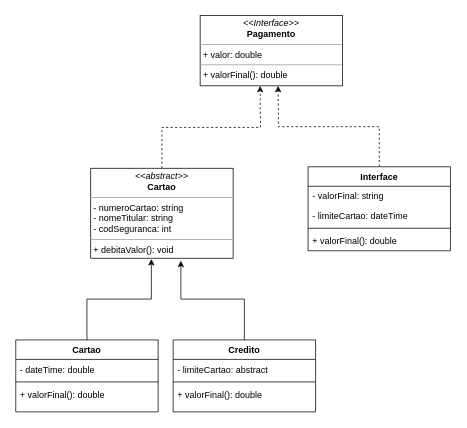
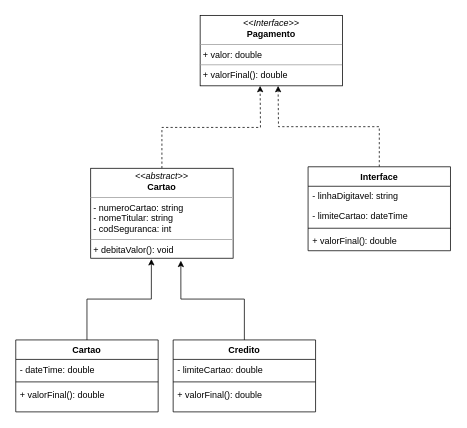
  <mxCell id="0" />
  <mxCell id="1" parent="0" />
  <mxCell id="2" style="edgeStyle=orthogonalEdgeStyle;rounded=0;orthogonalLoop=1;jettySize=auto;html=1;exitX=0.5;exitY=0;exitDx=0;exitDy=0;dashed=1;" parent="1" source="3" edge="1"><mxGeometry relative="1" as="geometry"><mxPoint x="346" y="114" as="targetPoint" /></mxGeometry></mxCell>
  <mxCell id="3" value="&lt;p style=&quot;margin: 0px ; margin-top: 4px ; text-align: center&quot;&gt;&lt;i&gt;&amp;lt;&amp;lt;abstract&amp;gt;&amp;gt;&lt;/i&gt;&lt;br&gt;&lt;b&gt;Cartao&lt;/b&gt;&lt;/p&gt;&lt;hr size=&quot;1&quot;&gt;&lt;p style=&quot;margin: 0px ; margin-left: 4px&quot;&gt;- numeroCartao: string&lt;/p&gt;&lt;p style=&quot;margin: 0px ; margin-left: 4px&quot;&gt;- nomeTitular: string&lt;br&gt;- codSeguranca: int&lt;/p&gt;&lt;hr size=&quot;1&quot;&gt;&lt;p style=&quot;margin: 0px ; margin-left: 4px&quot;&gt;+ debitaValor(): void&lt;br&gt;&lt;/p&gt;" style="verticalAlign=top;align=left;overflow=fill;fontSize=12;fontFamily=Helvetica;html=1;" parent="1" vertex="1"><mxGeometry x="120" y="224" width="190" height="120" as="geometry" /></mxCell>
  <mxCell id="4" style="edgeStyle=orthogonalEdgeStyle;rounded=0;orthogonalLoop=1;jettySize=auto;html=1;exitX=0.5;exitY=0;exitDx=0;exitDy=0;dashed=1;" parent="1" source="5" edge="1"><mxGeometry relative="1" as="geometry"><mxPoint x="370" y="114" as="targetPoint" /></mxGeometry></mxCell>
  <mxCell id="5" value="Interface" style="swimlane;fontStyle=1;align=center;verticalAlign=top;childLayout=stackLayout;horizontal=1;startSize=26;horizontalStack=0;resizeParent=1;resizeParentMax=0;resizeLast=0;collapsible=1;marginBottom=0;" parent="1" vertex="1"><mxGeometry x="410" y="222" width="190" height="112" as="geometry" /></mxCell>
- <mxCell id="6" value="- valorFinal: string" style="text;strokeColor=none;fillColor=none;align=left;verticalAlign=top;spacingLeft=4;spacingRight=4;overflow=hidden;rotatable=0;points=[[0,0.5],[1,0.5]];portConstraint=eastwest;" parent="5" vertex="1"><mxGeometry y="26" width="190" height="26" as="geometry" /></mxCell>
+ <mxCell id="6" value="- linhaDigitavel: string" style="text;strokeColor=none;fillColor=none;align=left;verticalAlign=top;spacingLeft=4;spacingRight=4;overflow=hidden;rotatable=0;points=[[0,0.5],[1,0.5]];portConstraint=eastwest;" parent="5" vertex="1"><mxGeometry y="26" width="190" height="26" as="geometry" /></mxCell>
  <mxCell id="7" value="- limiteCartao: dateTime" style="text;strokeColor=none;fillColor=none;align=left;verticalAlign=top;spacingLeft=4;spacingRight=4;overflow=hidden;rotatable=0;points=[[0,0.5],[1,0.5]];portConstraint=eastwest;" parent="5" vertex="1"><mxGeometry y="52" width="190" height="26" as="geometry" /></mxCell>
  <mxCell id="8" value="" style="line;strokeWidth=1;fillColor=none;align=left;verticalAlign=middle;spacingTop=-1;spacingLeft=3;spacingRight=3;rotatable=0;labelPosition=right;points=[];portConstraint=eastwest;" parent="5" vertex="1"><mxGeometry y="78" width="190" height="8" as="geometry" /></mxCell>
  <mxCell id="9" value="+ valorFinal(): double" style="text;strokeColor=none;fillColor=none;align=left;verticalAlign=top;spacingLeft=4;spacingRight=4;overflow=hidden;rotatable=0;points=[[0,0.5],[1,0.5]];portConstraint=eastwest;" parent="5" vertex="1"><mxGeometry y="86" width="190" height="26" as="geometry" /></mxCell>
  <mxCell id="10" style="edgeStyle=orthogonalEdgeStyle;rounded=0;orthogonalLoop=1;jettySize=auto;html=1;exitX=0.5;exitY=0;exitDx=0;exitDy=0;entryX=0.426;entryY=1.009;entryDx=0;entryDy=0;entryPerimeter=0;" parent="1" source="11" target="3" edge="1"><mxGeometry relative="1" as="geometry" /></mxCell>
  <mxCell id="11" value="Cartao" style="swimlane;fontStyle=1;align=center;verticalAlign=top;childLayout=stackLayout;horizontal=1;startSize=26;horizontalStack=0;resizeParent=1;resizeParentMax=0;resizeLast=0;collapsible=1;marginBottom=0;" parent="1" vertex="1"><mxGeometry x="20" y="453" width="190" height="96" as="geometry" /></mxCell>
  <mxCell id="12" value="- dateTime: double" style="text;strokeColor=none;fillColor=none;align=left;verticalAlign=top;spacingLeft=4;spacingRight=4;overflow=hidden;rotatable=0;points=[[0,0.5],[1,0.5]];portConstraint=eastwest;" parent="11" vertex="1"><mxGeometry y="26" width="190" height="26" as="geometry" /></mxCell>
  <mxCell id="13" value="" style="line;strokeWidth=1;fillColor=none;align=left;verticalAlign=middle;spacingTop=-1;spacingLeft=3;spacingRight=3;rotatable=0;labelPosition=right;points=[];portConstraint=eastwest;" parent="11" vertex="1"><mxGeometry y="52" width="190" height="8" as="geometry" /></mxCell>
  <mxCell id="14" value="+ valorFinal(): double&#10;" style="text;strokeColor=none;fillColor=none;align=left;verticalAlign=top;spacingLeft=4;spacingRight=4;overflow=hidden;rotatable=0;points=[[0,0.5],[1,0.5]];portConstraint=eastwest;" parent="11" vertex="1"><mxGeometry y="60" width="190" height="36" as="geometry" /></mxCell>
  <mxCell id="15" style="edgeStyle=orthogonalEdgeStyle;rounded=0;orthogonalLoop=1;jettySize=auto;html=1;exitX=0.5;exitY=0;exitDx=0;exitDy=0;entryX=0.633;entryY=1.027;entryDx=0;entryDy=0;entryPerimeter=0;" parent="1" source="16" target="3" edge="1"><mxGeometry relative="1" as="geometry"><mxPoint x="240" y="364" as="targetPoint" /></mxGeometry></mxCell>
  <mxCell id="16" value="Credito" style="swimlane;fontStyle=1;align=center;verticalAlign=top;childLayout=stackLayout;horizontal=1;startSize=26;horizontalStack=0;resizeParent=1;resizeParentMax=0;resizeLast=0;collapsible=1;marginBottom=0;" parent="1" vertex="1"><mxGeometry x="230" y="453" width="190" height="96" as="geometry" /></mxCell>
- <mxCell id="17" value="- limiteCartao: abstract" style="text;strokeColor=none;fillColor=none;align=left;verticalAlign=top;spacingLeft=4;spacingRight=4;overflow=hidden;rotatable=0;points=[[0,0.5],[1,0.5]];portConstraint=eastwest;" parent="16" vertex="1"><mxGeometry y="26" width="190" height="26" as="geometry" /></mxCell>
+ <mxCell id="17" value="- limiteCartao: double" style="text;strokeColor=none;fillColor=none;align=left;verticalAlign=top;spacingLeft=4;spacingRight=4;overflow=hidden;rotatable=0;points=[[0,0.5],[1,0.5]];portConstraint=eastwest;" parent="16" vertex="1"><mxGeometry y="26" width="190" height="26" as="geometry" /></mxCell>
  <mxCell id="18" value="" style="line;strokeWidth=1;fillColor=none;align=left;verticalAlign=middle;spacingTop=-1;spacingLeft=3;spacingRight=3;rotatable=0;labelPosition=right;points=[];portConstraint=eastwest;" parent="16" vertex="1"><mxGeometry y="52" width="190" height="8" as="geometry" /></mxCell>
  <mxCell id="19" value="+ valorFinal(): double" style="text;strokeColor=none;fillColor=none;align=left;verticalAlign=top;spacingLeft=4;spacingRight=4;overflow=hidden;rotatable=0;points=[[0,0.5],[1,0.5]];portConstraint=eastwest;" parent="16" vertex="1"><mxGeometry y="60" width="190" height="36" as="geometry" /></mxCell>
  <mxCell id="20" value="&lt;p style=&quot;margin: 0px ; margin-top: 4px ; text-align: center&quot;&gt;&lt;i&gt;&amp;lt;&amp;lt;Interface&amp;gt;&amp;gt;&lt;/i&gt;&lt;br&gt;&lt;b&gt;Pagamento&lt;/b&gt;&lt;/p&gt;&lt;hr size=&quot;1&quot;&gt;&lt;p style=&quot;margin: 0px ; margin-left: 4px&quot;&gt;&lt;span&gt;+ valor: double&lt;/span&gt;&lt;br&gt;&lt;/p&gt;&lt;hr size=&quot;1&quot;&gt;&lt;p style=&quot;margin: 0px ; margin-left: 4px&quot;&gt;+ valorFinal(): double&lt;br&gt;&lt;/p&gt;" style="verticalAlign=top;align=left;overflow=fill;fontSize=12;fontFamily=Helvetica;html=1;" parent="1" vertex="1"><mxGeometry x="266" y="20" width="190" height="94" as="geometry" /></mxCell>
